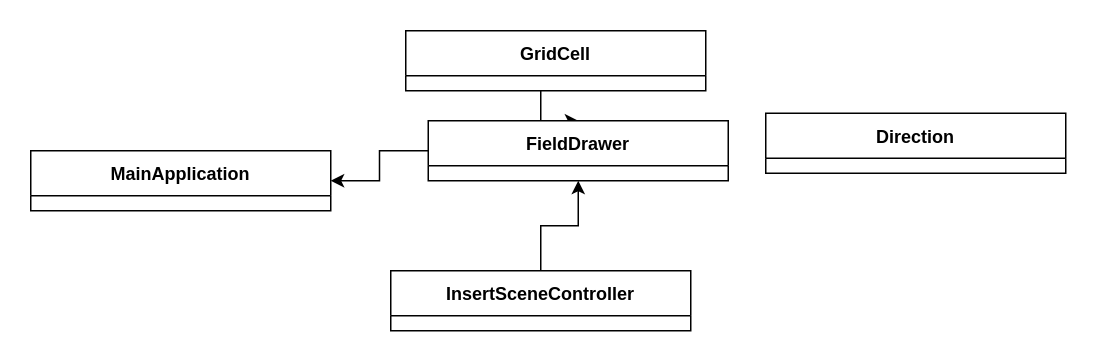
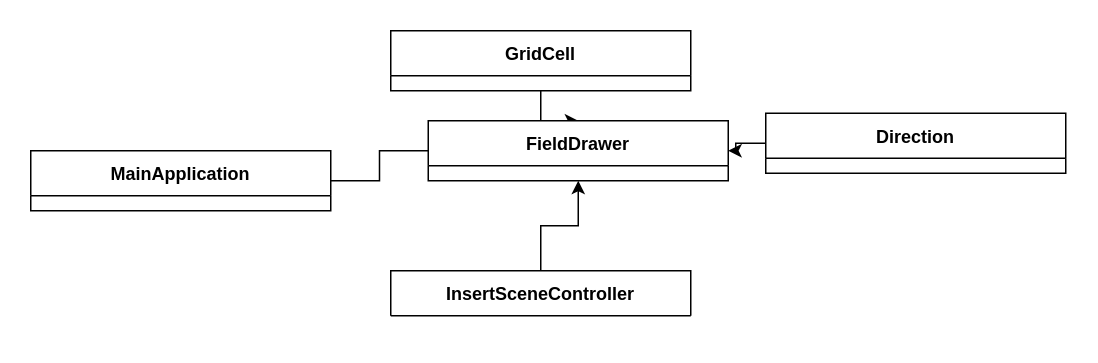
  <mxCell id="0" />
  <mxCell id="1" parent="0" />
  <mxCell id="2" value="MainApplication" style="swimlane;startSize=30;" vertex="1" parent="1"><mxGeometry x="20" y="100" width="200" height="40" as="geometry" /></mxCell>
  <mxCell id="3" style="edgeStyle=orthogonalEdgeStyle;rounded=0;orthogonalLoop=1;jettySize=auto;html=1;" edge="1" parent="1" source="4" target="10"><mxGeometry relative="1" as="geometry" /></mxCell>
- <mxCell id="4" value="InsertSceneController" style="swimlane;startSize=30;" vertex="1" parent="1"><mxGeometry x="260" y="180" width="200" height="40" as="geometry" /></mxCell>
+ <mxCell id="4" value="InsertSceneController" style="swimlane;startSize=30;" vertex="1" parent="1"><mxGeometry x="260" y="180" width="200" height="30" as="geometry" /></mxCell>
+ <mxCell id="5" style="edgeStyle=orthogonalEdgeStyle;rounded=0;orthogonalLoop=1;jettySize=auto;html=1;entryX=1;entryY=0.5;entryDx=0;entryDy=0;" edge="1" parent="1" source="6" target="10"><mxGeometry relative="1" as="geometry" /></mxCell>
  <mxCell id="6" value="Direction" style="swimlane;startSize=30;" vertex="1" parent="1"><mxGeometry x="510" y="75" width="200" height="40" as="geometry" /></mxCell>
  <mxCell id="7" style="edgeStyle=orthogonalEdgeStyle;rounded=0;orthogonalLoop=1;jettySize=auto;html=1;entryX=0.5;entryY=0;entryDx=0;entryDy=0;endArrow=classic;endFill=1;" edge="1" parent="1" source="8" target="10"><mxGeometry relative="1" as="geometry"><Array as="points"><mxPoint x="360" y="80" /><mxPoint x="360" y="80" /></Array></mxGeometry></mxCell>
- <mxCell id="8" value="GridCell" style="swimlane;startSize=30;" vertex="1" parent="1"><mxGeometry x="270" y="20" width="200" height="40" as="geometry" /></mxCell>
- <mxCell id="9" style="edgeStyle=orthogonalEdgeStyle;rounded=0;orthogonalLoop=1;jettySize=auto;html=1;" edge="1" parent="1" source="10" target="2"><mxGeometry relative="1" as="geometry" /></mxCell>
+ <mxCell id="8" value="GridCell" style="swimlane;startSize=30;" vertex="1" parent="1"><mxGeometry x="260" y="20" width="200" height="40" as="geometry" /></mxCell>
+ <mxCell id="9" style="edgeStyle=orthogonalEdgeStyle;rounded=0;orthogonalLoop=1;jettySize=auto;html=1;endArrow=none;" edge="1" parent="1" source="10" target="2"><mxGeometry relative="1" as="geometry" /></mxCell>
  <mxCell id="10" value="FieldDrawer" style="swimlane;startSize=30;" vertex="1" parent="1"><mxGeometry x="285" y="80" width="200" height="40" as="geometry" /></mxCell>
